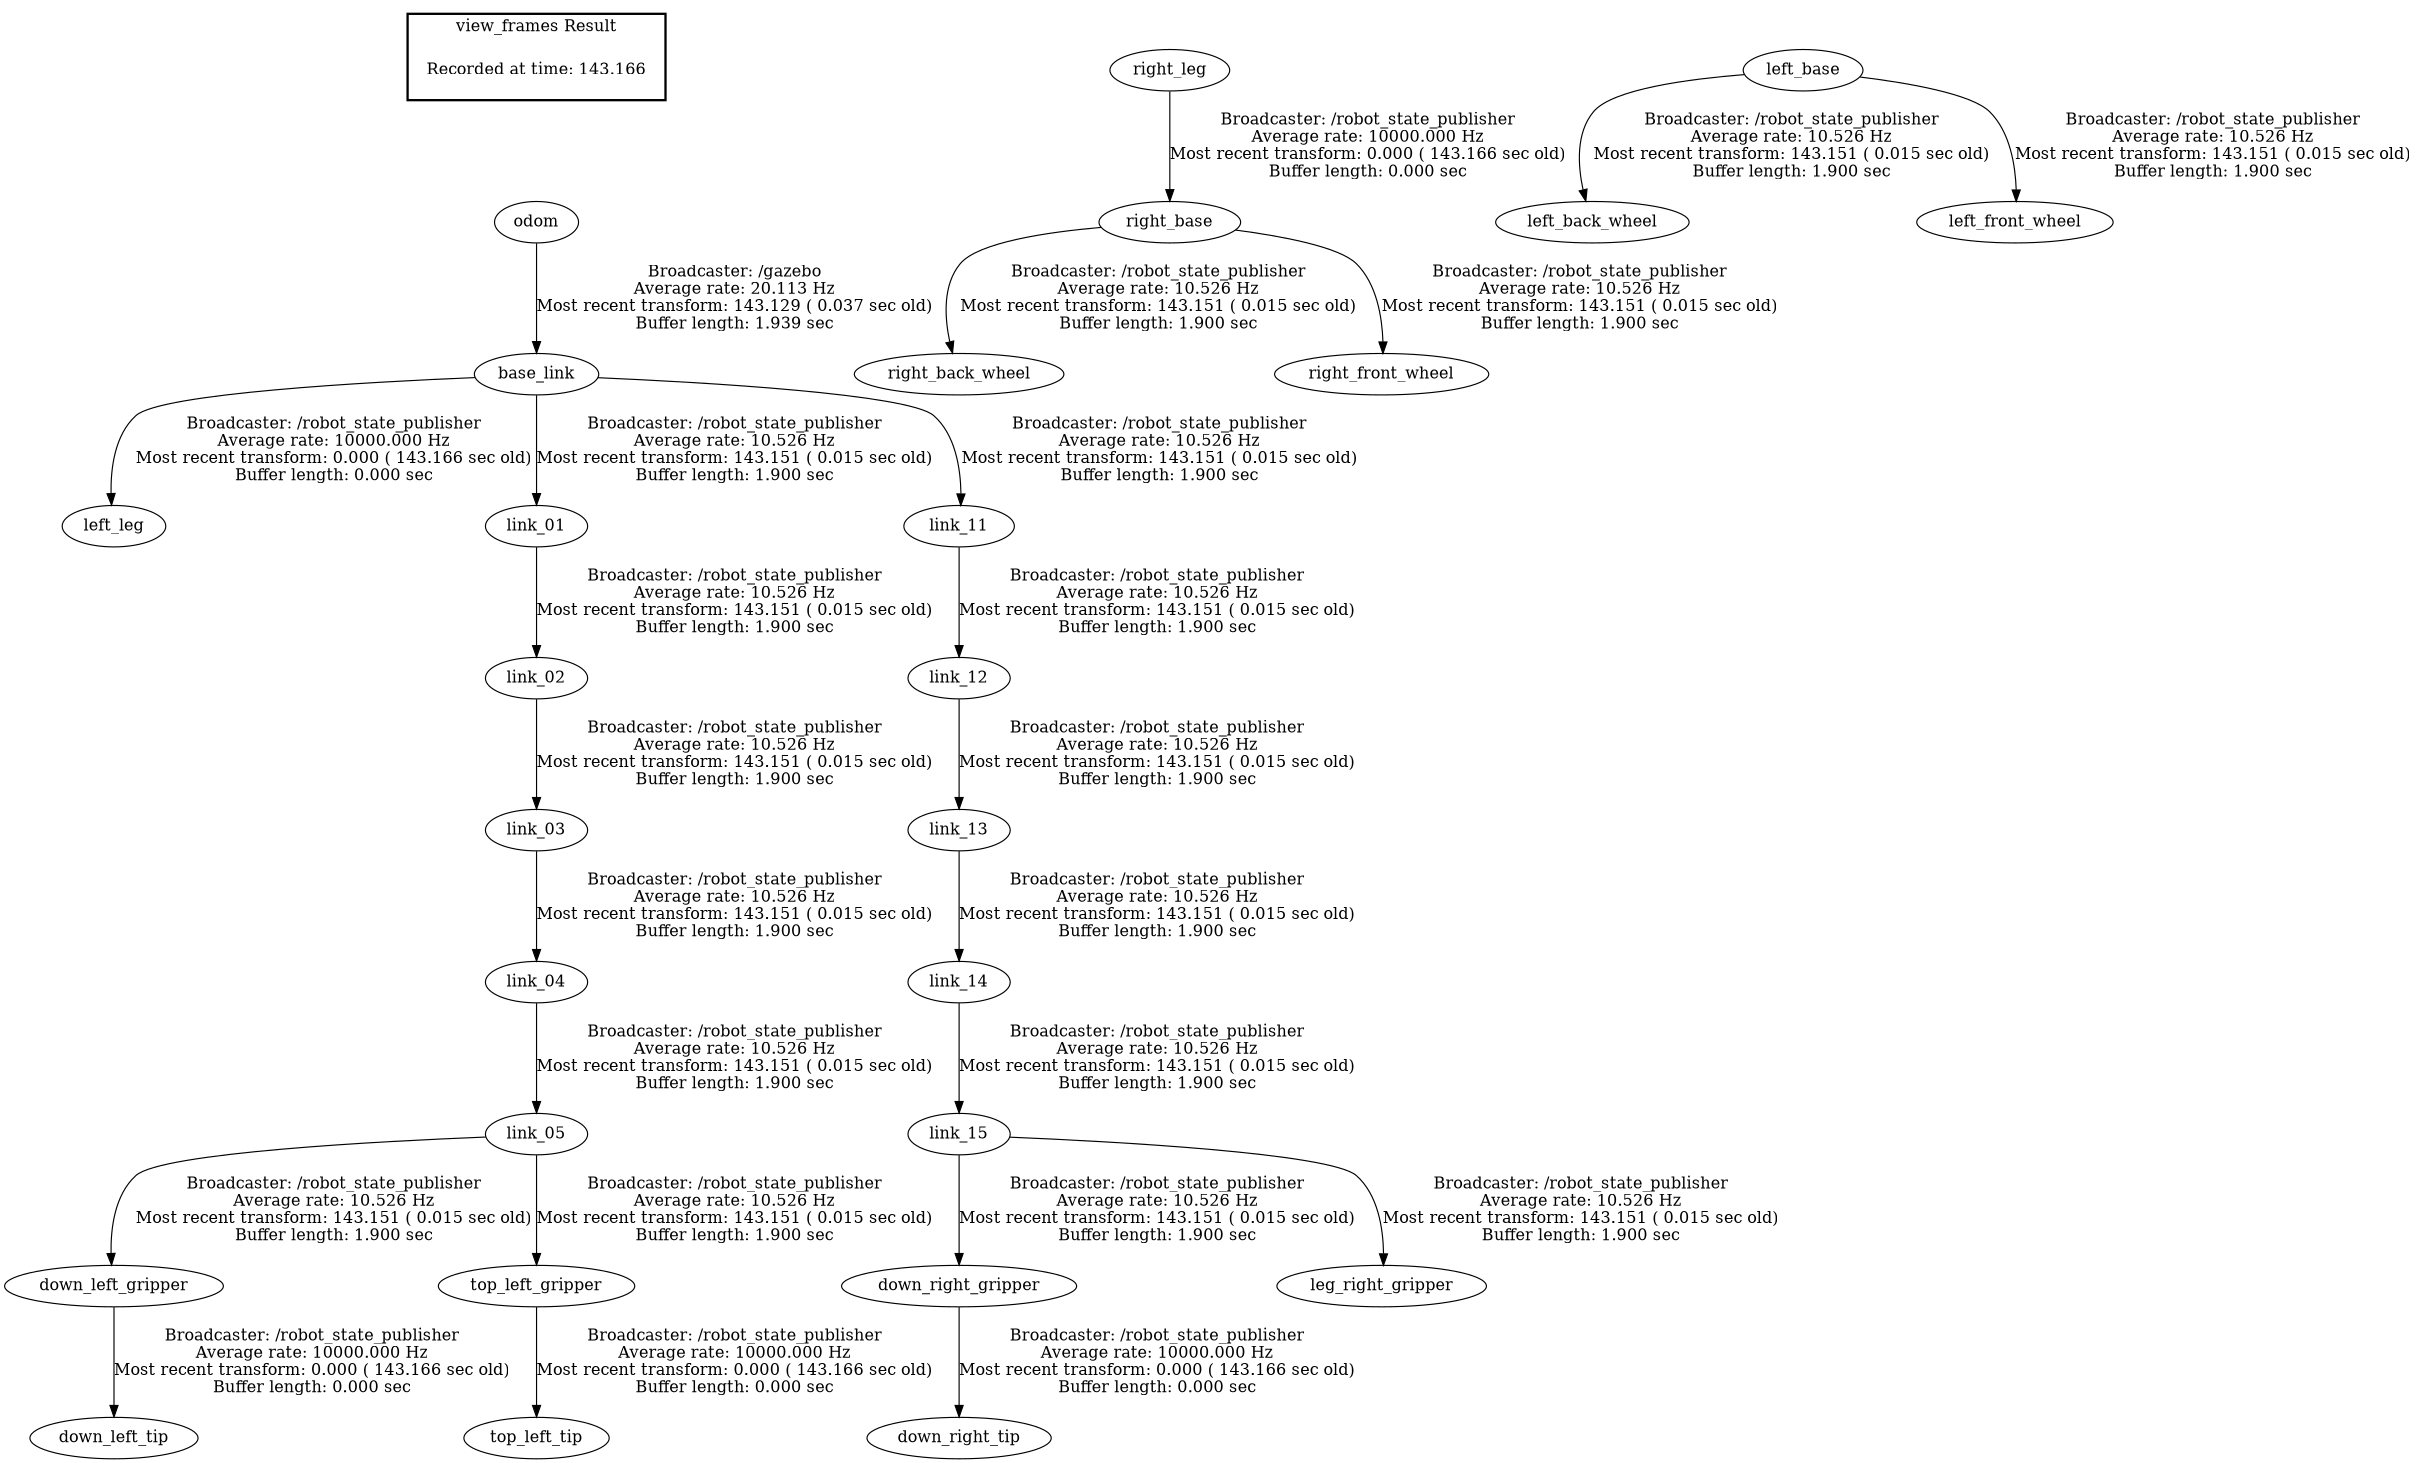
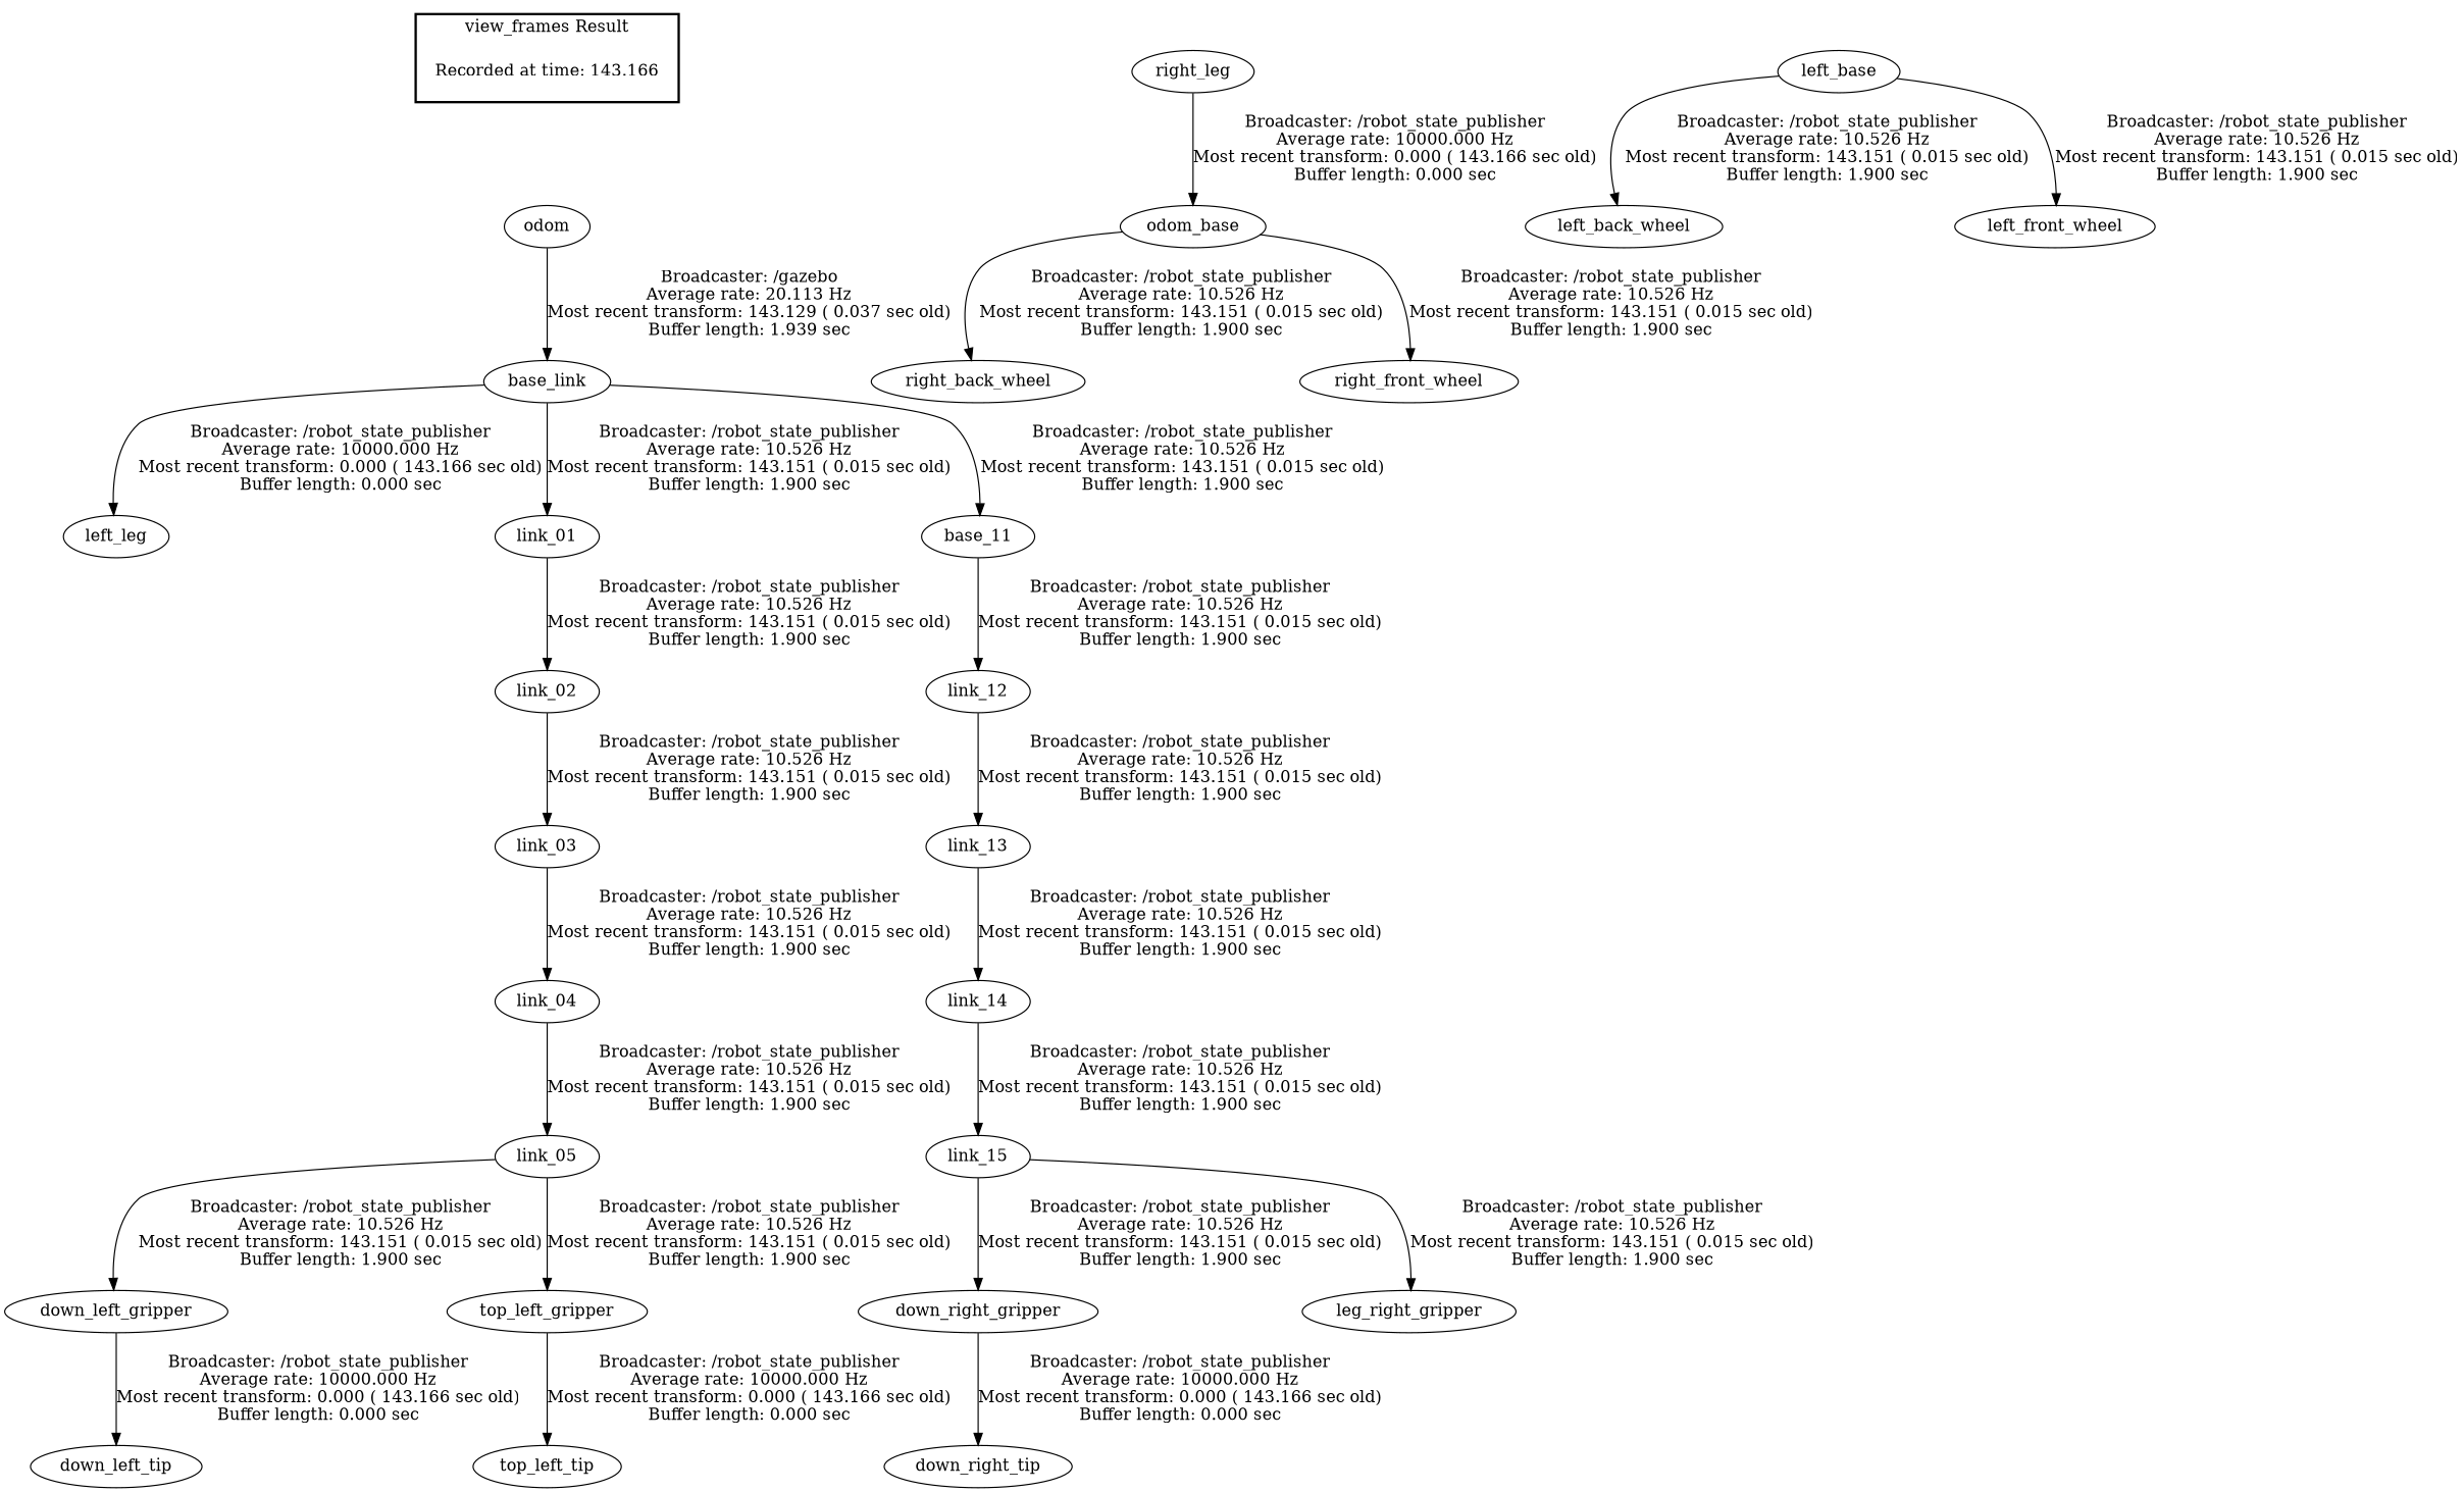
  digraph {
    "Recorded at time: 143.166" [shape=plaintext]
    odom
    base_link
    left_leg
    link_01
-   link_11
+   link_11 [label=base_11]
    right_leg
-   right_base
+   right_base [label=odom_base]
    link_02
    link_12
    left_base
    left_back_wheel
    left_front_wheel
    right_back_wheel
    right_front_wheel
    down_left_gripper
    down_left_tip
    link_05
    top_left_gripper
    top_left_tip
    down_right_gripper
    down_right_tip
    link_15
    n24 [label=leg_right_gripper]
    link_03
    link_13
    link_04
    link_14
    subgraph cluster_1 {
      color=black
      label="view_frames Result"
      style=bold
      "Recorded at time: 143.166"
    }
    "Recorded at time: 143.166" -> odom [style=invis]
    odom -> base_link [label="Broadcaster: /gazebo\nAverage rate: 20.113 Hz\nMost recent transform: 143.129 ( 0.037 sec old)\nBuffer length: 1.939 sec\n"]
    base_link -> left_leg [label="Broadcaster: /robot_state_publisher\nAverage rate: 10000.000 Hz\nMost recent transform: 0.000 ( 143.166 sec old)\nBuffer length: 0.000 sec\n"]
    base_link -> link_01 [label="Broadcaster: /robot_state_publisher\nAverage rate: 10.526 Hz\nMost recent transform: 143.151 ( 0.015 sec old)\nBuffer length: 1.900 sec\n"]
    base_link -> link_11 [label="Broadcaster: /robot_state_publisher\nAverage rate: 10.526 Hz\nMost recent transform: 143.151 ( 0.015 sec old)\nBuffer length: 1.900 sec\n"]
    link_01 -> link_02 [label="Broadcaster: /robot_state_publisher\nAverage rate: 10.526 Hz\nMost recent transform: 143.151 ( 0.015 sec old)\nBuffer length: 1.900 sec\n"]
    link_11 -> link_12 [label="Broadcaster: /robot_state_publisher\nAverage rate: 10.526 Hz\nMost recent transform: 143.151 ( 0.015 sec old)\nBuffer length: 1.900 sec\n"]
    right_leg -> right_base [label="Broadcaster: /robot_state_publisher\nAverage rate: 10000.000 Hz\nMost recent transform: 0.000 ( 143.166 sec old)\nBuffer length: 0.000 sec\n"]
    right_base -> right_back_wheel [label="Broadcaster: /robot_state_publisher\nAverage rate: 10.526 Hz\nMost recent transform: 143.151 ( 0.015 sec old)\nBuffer length: 1.900 sec\n"]
    right_base -> right_front_wheel [label="Broadcaster: /robot_state_publisher\nAverage rate: 10.526 Hz\nMost recent transform: 143.151 ( 0.015 sec old)\nBuffer length: 1.900 sec\n"]
    link_02 -> link_03 [label="Broadcaster: /robot_state_publisher\nAverage rate: 10.526 Hz\nMost recent transform: 143.151 ( 0.015 sec old)\nBuffer length: 1.900 sec\n"]
    link_12 -> link_13 [label="Broadcaster: /robot_state_publisher\nAverage rate: 10.526 Hz\nMost recent transform: 143.151 ( 0.015 sec old)\nBuffer length: 1.900 sec\n"]
    left_base -> left_back_wheel [label="Broadcaster: /robot_state_publisher\nAverage rate: 10.526 Hz\nMost recent transform: 143.151 ( 0.015 sec old)\nBuffer length: 1.900 sec\n"]
    left_base -> left_front_wheel [label="Broadcaster: /robot_state_publisher\nAverage rate: 10.526 Hz\nMost recent transform: 143.151 ( 0.015 sec old)\nBuffer length: 1.900 sec\n"]
    down_left_gripper -> down_left_tip [label="Broadcaster: /robot_state_publisher\nAverage rate: 10000.000 Hz\nMost recent transform: 0.000 ( 143.166 sec old)\nBuffer length: 0.000 sec\n"]
    link_05 -> down_left_gripper [label="Broadcaster: /robot_state_publisher\nAverage rate: 10.526 Hz\nMost recent transform: 143.151 ( 0.015 sec old)\nBuffer length: 1.900 sec\n"]
    link_05 -> top_left_gripper [label="Broadcaster: /robot_state_publisher\nAverage rate: 10.526 Hz\nMost recent transform: 143.151 ( 0.015 sec old)\nBuffer length: 1.900 sec\n"]
    top_left_gripper -> top_left_tip [label="Broadcaster: /robot_state_publisher\nAverage rate: 10000.000 Hz\nMost recent transform: 0.000 ( 143.166 sec old)\nBuffer length: 0.000 sec\n"]
    down_right_gripper -> down_right_tip [label="Broadcaster: /robot_state_publisher\nAverage rate: 10000.000 Hz\nMost recent transform: 0.000 ( 143.166 sec old)\nBuffer length: 0.000 sec\n"]
    link_15 -> down_right_gripper [label="Broadcaster: /robot_state_publisher\nAverage rate: 10.526 Hz\nMost recent transform: 143.151 ( 0.015 sec old)\nBuffer length: 1.900 sec\n"]
    link_15 -> n24 [label="Broadcaster: /robot_state_publisher\nAverage rate: 10.526 Hz\nMost recent transform: 143.151 ( 0.015 sec old)\nBuffer length: 1.900 sec\n"]
    link_03 -> link_04 [label="Broadcaster: /robot_state_publisher\nAverage rate: 10.526 Hz\nMost recent transform: 143.151 ( 0.015 sec old)\nBuffer length: 1.900 sec\n"]
    link_13 -> link_14 [label="Broadcaster: /robot_state_publisher\nAverage rate: 10.526 Hz\nMost recent transform: 143.151 ( 0.015 sec old)\nBuffer length: 1.900 sec\n"]
    link_04 -> link_05 [label="Broadcaster: /robot_state_publisher\nAverage rate: 10.526 Hz\nMost recent transform: 143.151 ( 0.015 sec old)\nBuffer length: 1.900 sec\n"]
    link_14 -> link_15 [label="Broadcaster: /robot_state_publisher\nAverage rate: 10.526 Hz\nMost recent transform: 143.151 ( 0.015 sec old)\nBuffer length: 1.900 sec\n"]
  }
